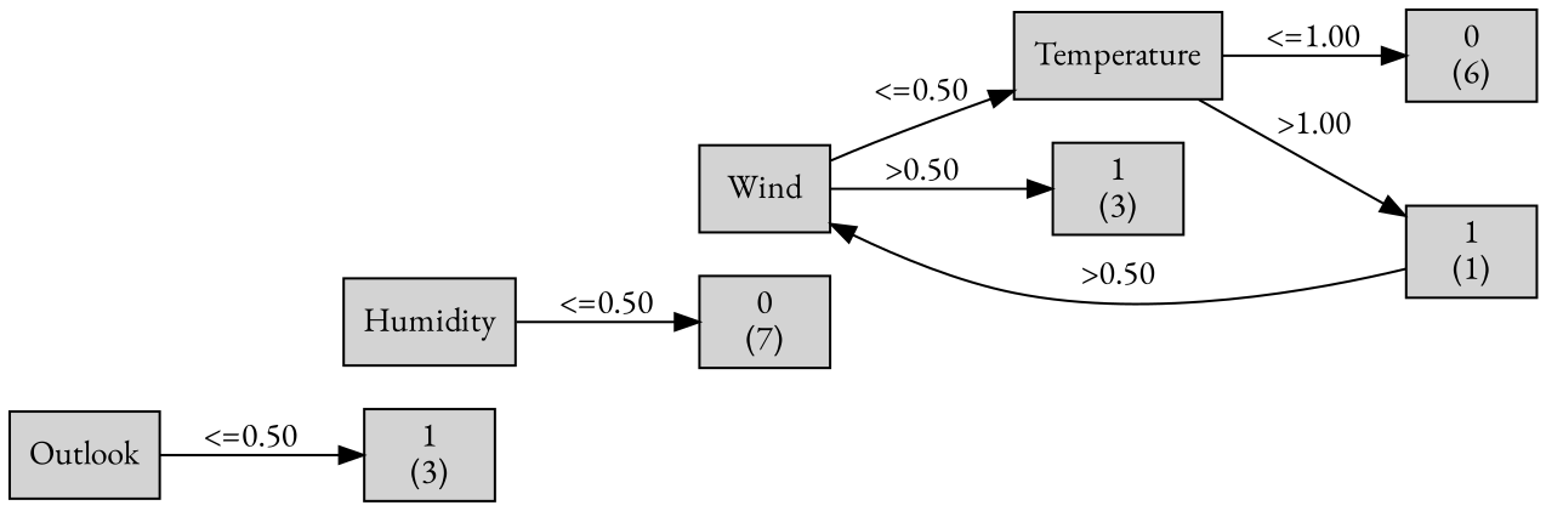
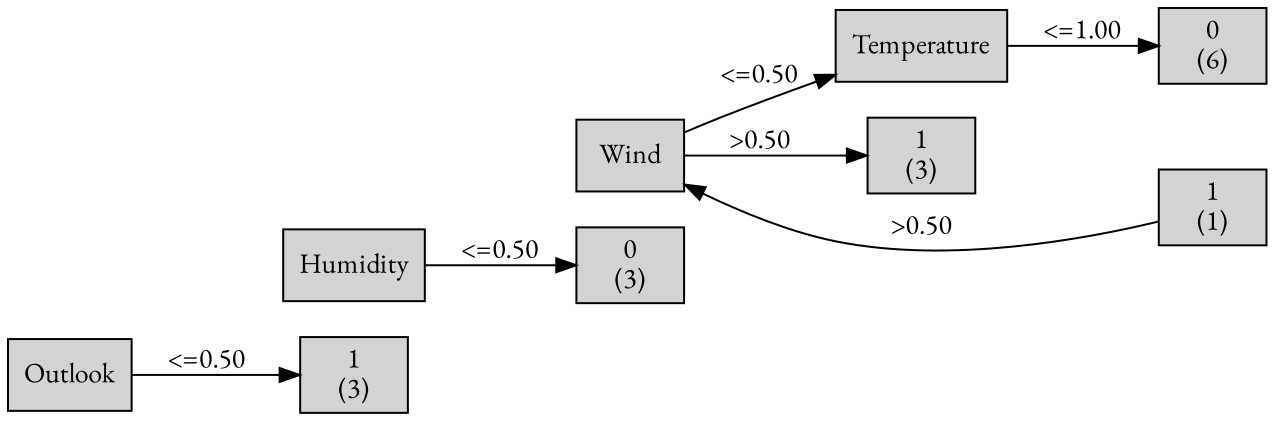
  digraph {
    fontname="EB Garamond"
    rankdir=LR
    node [fontname="EB Garamond" shape=box style=filled weight=2]
    edge [fontname="EB Garamond"]
    n1 [label="Outlook\n" weight=1]
    n2 [label="1\n(3)\n"]
    n3 [label="Humidity\n"]
-   n4 [label="0\n(7)\n" weight=3]
+   n4 [label="0\n(3)\n" weight=3]
    n5 [label="Wind\n" weight=3]
    n6 [label="Temperature\n" weight=4]
    n7 [label="1\n(3)\n" weight=4]
    n8 [label="0\n(6)\n" weight=5]
    n9 [label="1\n(1)\n" weight=5]
    subgraph sub_1 {
      rank=same
      n1
    }
    subgraph sub_2 {
      rank=same
      n2
      n3
    }
    subgraph sub_3 {
      rank=same
      n4
      n5
    }
    subgraph sub_4 {
      rank=same
      n6
      n7
    }
    subgraph sub_5 {
      rank=same
      n8
      n9
    }
    n1 -> n2 [label="<=0.50"]
    n3 -> n4 [label="<=0.50"]
    n5 -> n6 [label="<=0.50"]
    n5 -> n7 [label=">0.50"]
    n6 -> n8 [label="<=1.00"]
-   n6 -> n9 [label=">1.00"]
    n9 -> n5 [label=">0.50"]
  }
